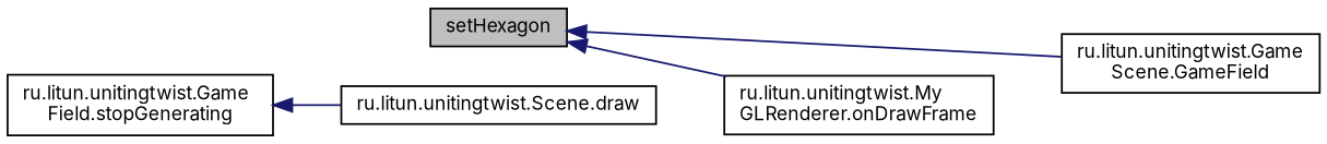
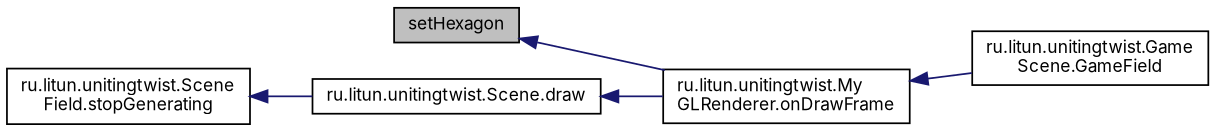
  digraph {
    fontname=Inter
    rankdir=LR
    node [color=black fillcolor=white fontname=Inter fontsize=10 shape=record style=filled]
    edge [color=midnightblue dir=back fontname=Inter fontsize=10 labelfontname=Helvetica labelfontsize=10 style=solid]
    n1 [fillcolor=grey75 fontcolor=black height=0.2 label=setHexagon width=0.4]
    n2 [height=0.2 label="ru.litun.unitingtwist.Game\lScene.GameField" width=0.4]
    n3 [height=0.2 label="ru.litun.unitingtwist.My\lGLRenderer.onDrawFrame" width=0.4]
-   n4 [height=0.2 label="ru.litun.unitingtwist.Game\lField.stopGenerating" width=0.4]
+   n4 [height=0.2 label="ru.litun.unitingtwist.Scene\lField.stopGenerating" width=0.4]
    n5 [height=0.2 label="ru.litun.unitingtwist.Scene.draw" width=0.4]
-   n1 -> n2
+   n3 -> n2
    n1 -> n3
    n4 -> n5
+   n5 -> n3
  }
